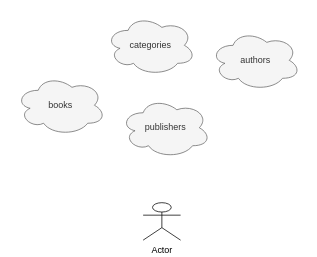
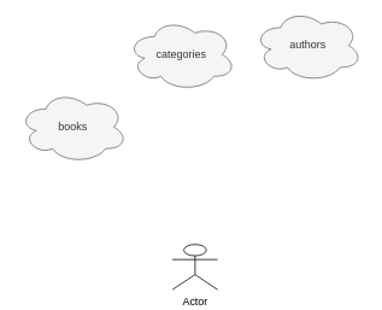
  <mxCell id="0" />
  <mxCell id="1" parent="0" />
  <mxCell id="2" value="books" style="ellipse;shape=cloud;whiteSpace=wrap;html=1;rounded=0;fillColor=#f5f5f5;strokeColor=#666666;fontColor=#333333;" parent="1" vertex="1"><mxGeometry x="20" y="100" width="120" height="80" as="geometry" /></mxCell>
  <mxCell id="3" value="categories" style="ellipse;shape=cloud;whiteSpace=wrap;html=1;rounded=0;fillColor=#f5f5f5;strokeColor=#666666;fontColor=#333333;" parent="1" vertex="1"><mxGeometry x="140" y="20" width="120" height="80" as="geometry" /></mxCell>
  <mxCell id="4" value="Actor" style="shape=umlActor;verticalLabelPosition=bottom;verticalAlign=top;html=1;outlineConnect=0;rounded=0;" parent="1" vertex="1"><mxGeometry x="190" y="270" width="50" height="50" as="geometry" /></mxCell>
- <mxCell id="5" value="authors" style="ellipse;shape=cloud;whiteSpace=wrap;html=1;rounded=0;fillColor=#f5f5f5;strokeColor=#666666;fontColor=#333333;" parent="1" vertex="1"><mxGeometry x="280" y="40" width="120" height="80" as="geometry" /></mxCell>
- <mxCell id="6" value="publishers&lt;br&gt;" style="ellipse;shape=cloud;whiteSpace=wrap;html=1;rounded=0;fillColor=#f5f5f5;strokeColor=#666666;fontColor=#333333;" vertex="1" parent="1"><mxGeometry x="160" y="130" width="120" height="80" as="geometry" /></mxCell>
+ <mxCell id="5" value="authors" style="ellipse;shape=cloud;whiteSpace=wrap;html=1;rounded=0;fillColor=#f5f5f5;strokeColor=#666666;fontColor=#333333;" parent="1" vertex="1"><mxGeometry x="280" y="10" width="120" height="80" as="geometry" /></mxCell>
